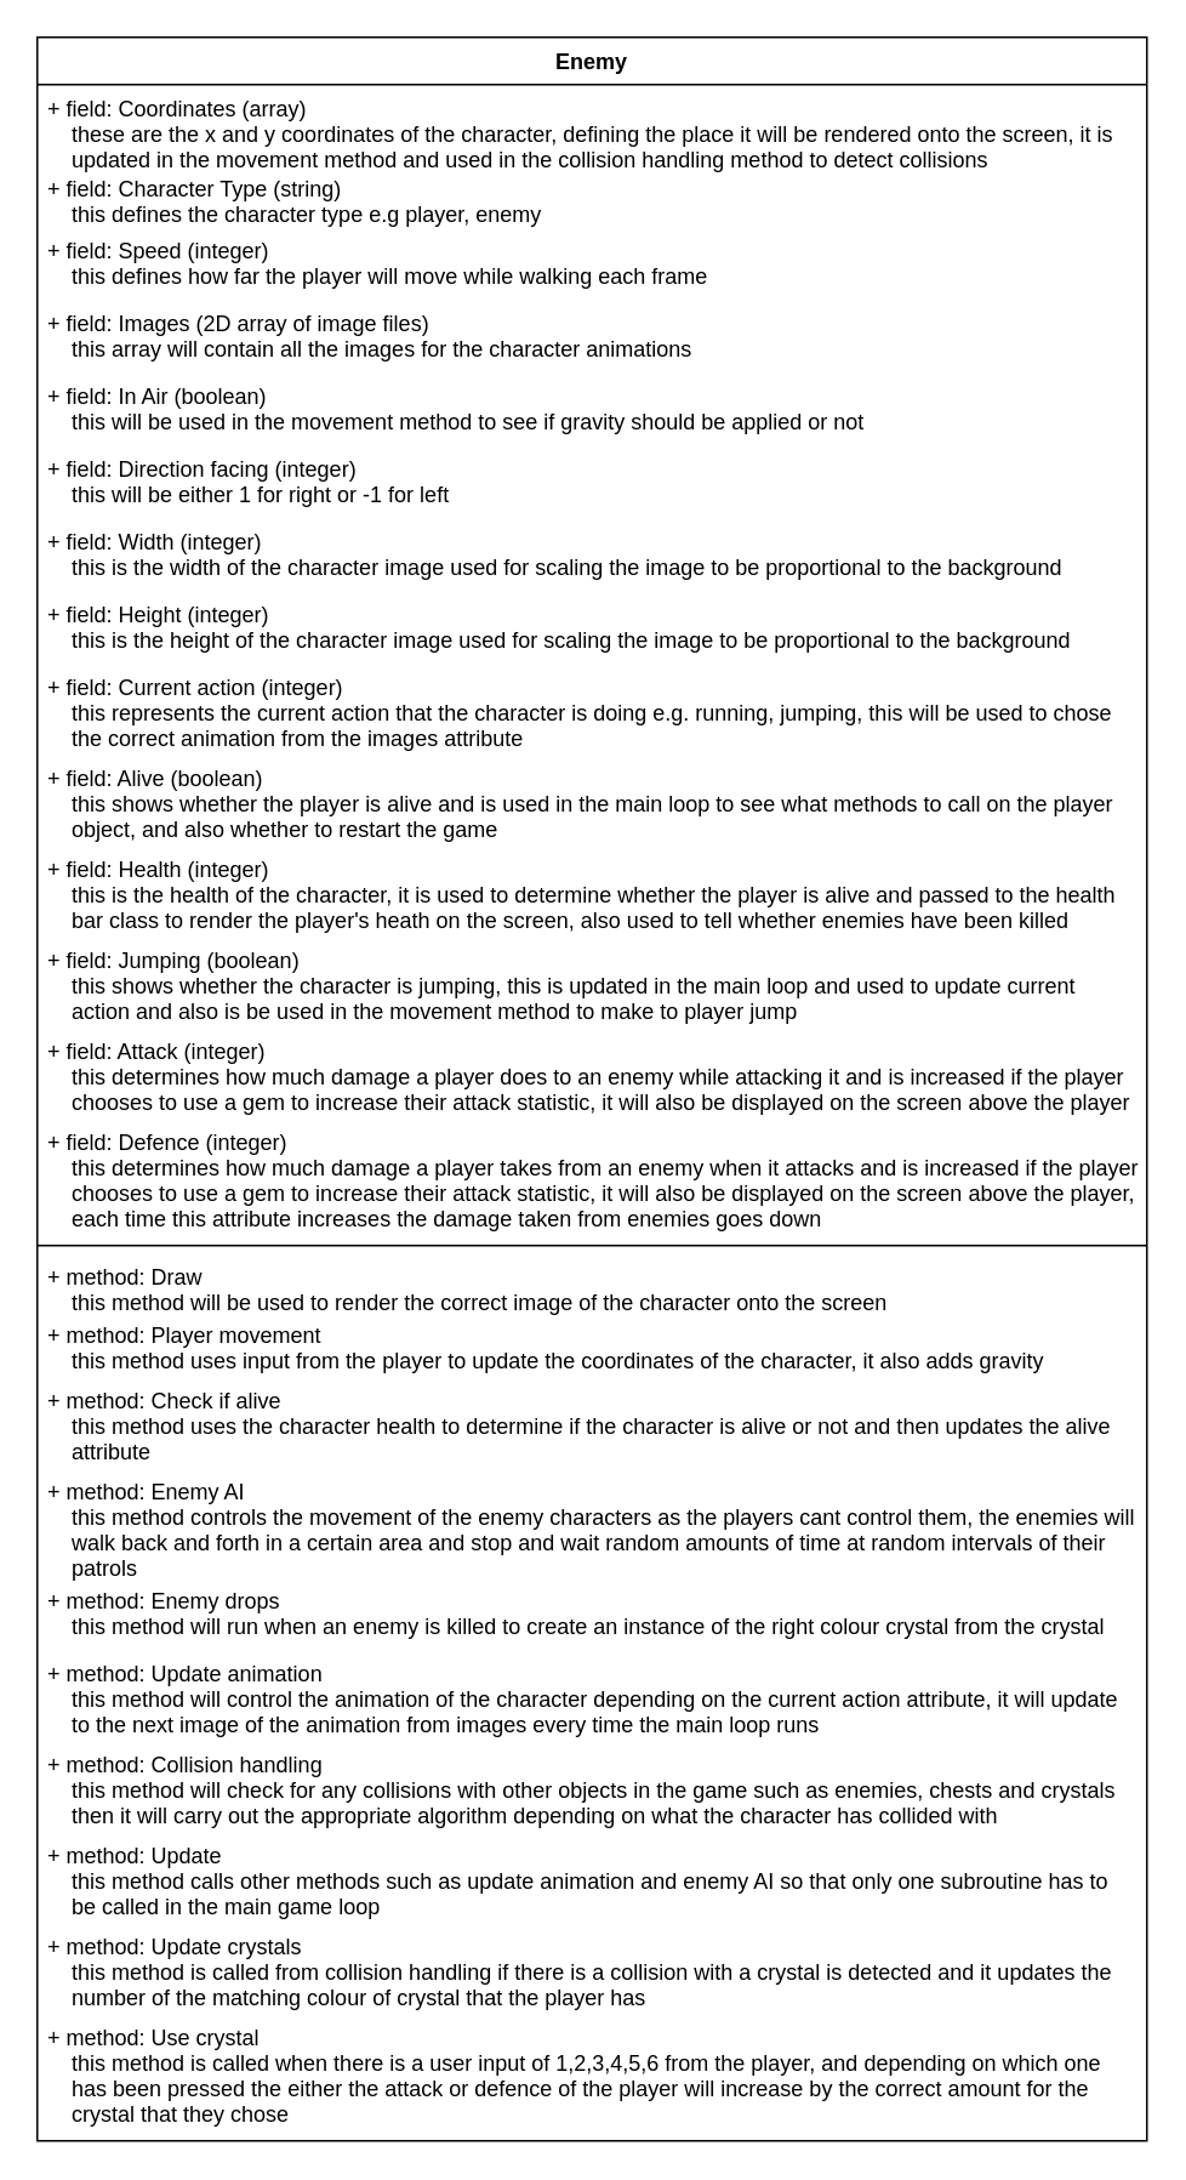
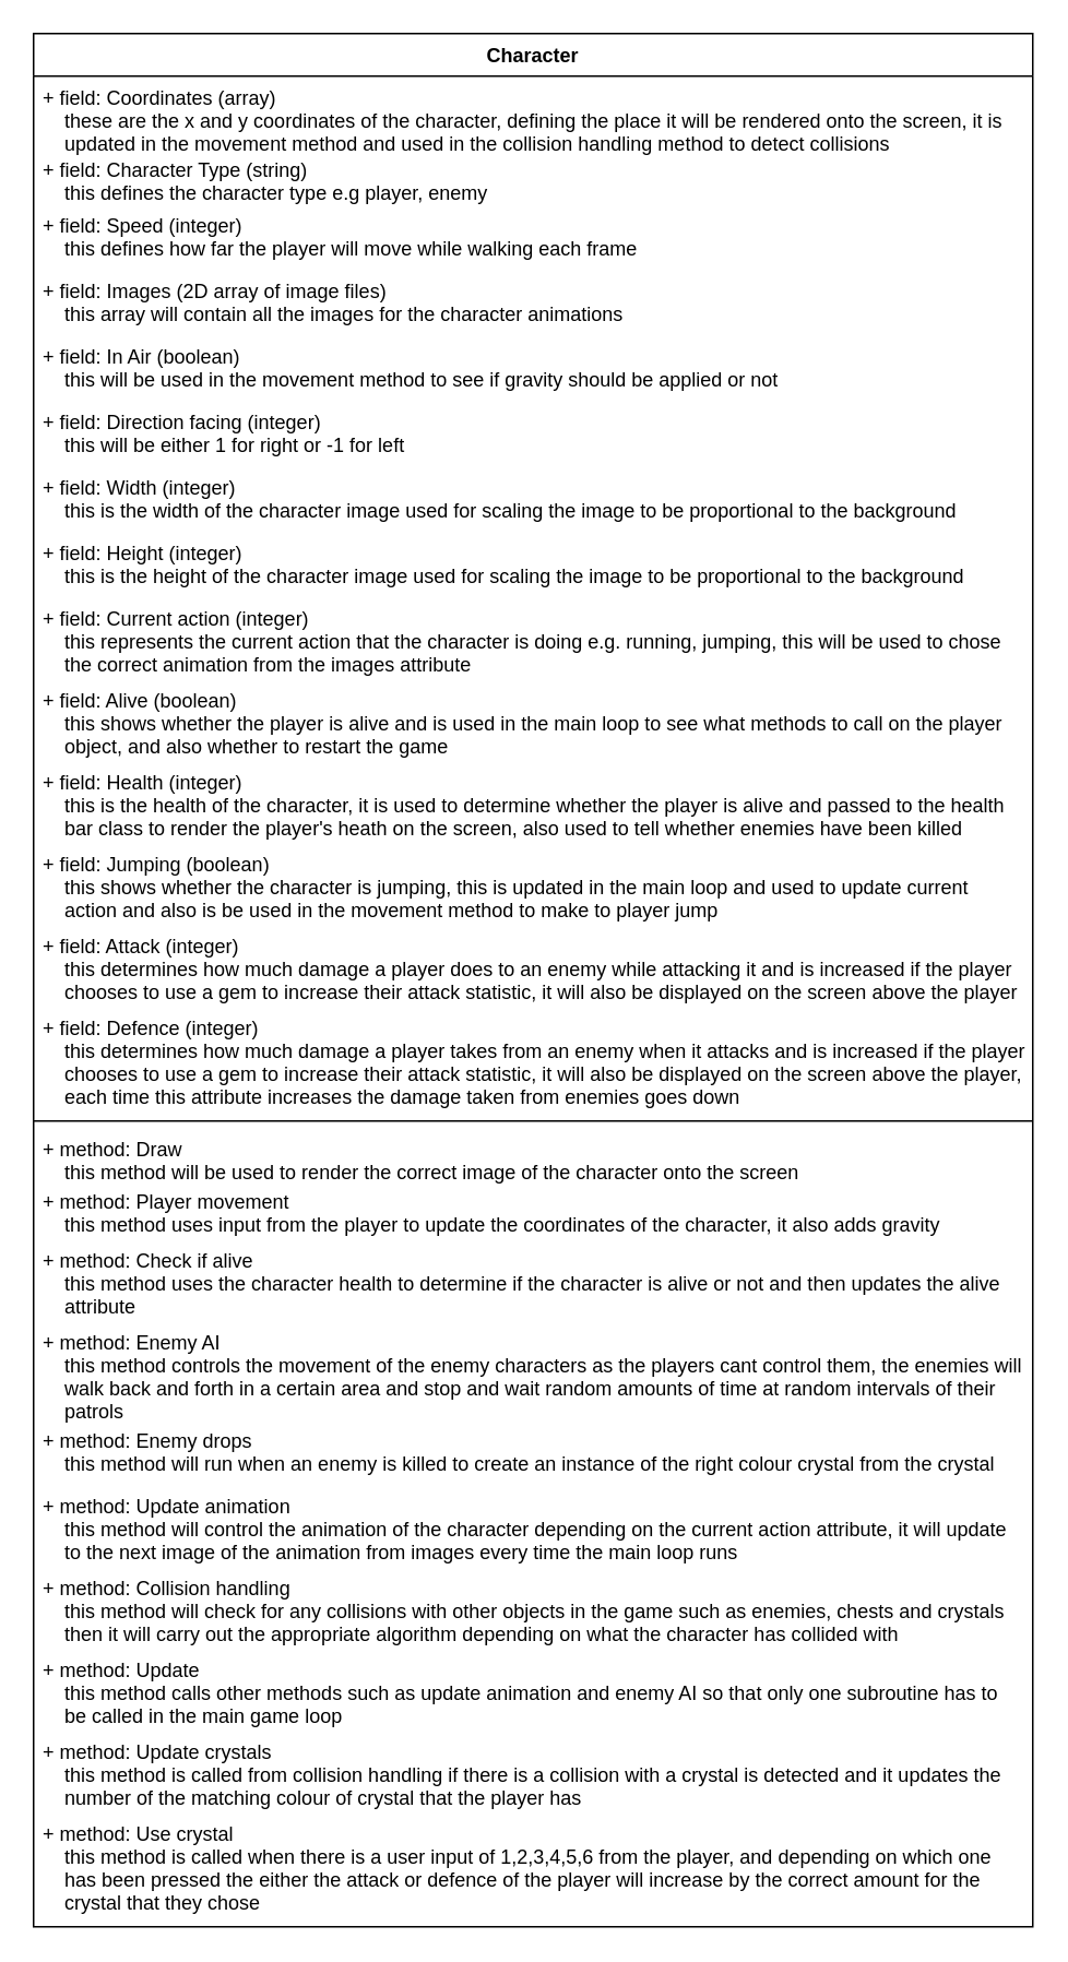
  <mxCell id="0" />
  <mxCell id="1" parent="0" />
- <mxCell id="2" value="Enemy" style="swimlane;fontStyle=1;align=center;verticalAlign=top;childLayout=stackLayout;horizontal=1;startSize=26;horizontalStack=0;resizeParent=1;resizeParentMax=0;resizeLast=0;collapsible=1;marginBottom=0;" parent="1" vertex="1"><mxGeometry x="20" y="20" width="610" height="1156" as="geometry"><mxRectangle x="90" y="90" width="60" height="26" as="alternateBounds" /></mxGeometry></mxCell>
+ <mxCell id="2" value="Character" style="swimlane;fontStyle=1;align=center;verticalAlign=top;childLayout=stackLayout;horizontal=1;startSize=26;horizontalStack=0;resizeParent=1;resizeParentMax=0;resizeLast=0;collapsible=1;marginBottom=0;" parent="1" vertex="1"><mxGeometry x="20" y="20" width="610" height="1156" as="geometry"><mxRectangle x="90" y="90" width="60" height="26" as="alternateBounds" /></mxGeometry></mxCell>
  <mxCell id="3" value="+ field: Coordinates (array)&#10;    these are the x and y coordinates of the character, defining the place it will be rendered onto the screen, it is&#10;    updated in the movement method and used in the collision handling method to detect collisions   " style="text;strokeColor=none;fillColor=none;align=left;verticalAlign=top;spacingLeft=4;spacingRight=4;overflow=hidden;rotatable=0;points=[[0,0.5],[1,0.5]];portConstraint=eastwest;" parent="2" vertex="1"><mxGeometry y="26" width="610" height="44" as="geometry" /></mxCell>
  <mxCell id="4" value="+ field: Character Type (string)&#10;    this defines the character type e.g player, enemy   " style="text;strokeColor=none;fillColor=none;align=left;verticalAlign=top;spacingLeft=4;spacingRight=4;overflow=hidden;rotatable=0;points=[[0,0.5],[1,0.5]];portConstraint=eastwest;" parent="2" vertex="1"><mxGeometry y="70" width="610" height="34" as="geometry" /></mxCell>
  <mxCell id="5" value="+ field: Speed (integer)&#10;    this defines how far the player will move while walking each frame" style="text;strokeColor=none;fillColor=none;align=left;verticalAlign=top;spacingLeft=4;spacingRight=4;overflow=hidden;rotatable=0;points=[[0,0.5],[1,0.5]];portConstraint=eastwest;" parent="2" vertex="1"><mxGeometry y="104" width="610" height="40" as="geometry" /></mxCell>
  <mxCell id="6" value="+ field: Images (2D array of image files)&#10;    this array will contain all the images for the character animations " style="text;strokeColor=none;fillColor=none;align=left;verticalAlign=top;spacingLeft=4;spacingRight=4;overflow=hidden;rotatable=0;points=[[0,0.5],[1,0.5]];portConstraint=eastwest;" parent="2" vertex="1"><mxGeometry y="144" width="610" height="40" as="geometry" /></mxCell>
  <mxCell id="7" value="+ field: In Air (boolean)&#10;    this will be used in the movement method to see if gravity should be applied or not" style="text;strokeColor=none;fillColor=none;align=left;verticalAlign=top;spacingLeft=4;spacingRight=4;overflow=hidden;rotatable=0;points=[[0,0.5],[1,0.5]];portConstraint=eastwest;" parent="2" vertex="1"><mxGeometry y="184" width="610" height="40" as="geometry" /></mxCell>
  <mxCell id="8" value="+ field: Direction facing (integer)&#10;    this will be either 1 for right or -1 for left" style="text;strokeColor=none;fillColor=none;align=left;verticalAlign=top;spacingLeft=4;spacingRight=4;overflow=hidden;rotatable=0;points=[[0,0.5],[1,0.5]];portConstraint=eastwest;" parent="2" vertex="1"><mxGeometry y="224" width="610" height="40" as="geometry" /></mxCell>
  <mxCell id="9" value="+ field: Width (integer)&#10;    this is the width of the character image used for scaling the image to be proportional to the background " style="text;strokeColor=none;fillColor=none;align=left;verticalAlign=top;spacingLeft=4;spacingRight=4;overflow=hidden;rotatable=0;points=[[0,0.5],[1,0.5]];portConstraint=eastwest;" parent="2" vertex="1"><mxGeometry y="264" width="610" height="40" as="geometry" /></mxCell>
  <mxCell id="10" value="+ field: Height (integer)&#10;    this is the height of the character image used for scaling the image to be proportional to the background &#10;" style="text;strokeColor=none;fillColor=none;align=left;verticalAlign=top;spacingLeft=4;spacingRight=4;overflow=hidden;rotatable=0;points=[[0,0.5],[1,0.5]];portConstraint=eastwest;" parent="2" vertex="1"><mxGeometry y="304" width="610" height="40" as="geometry" /></mxCell>
  <mxCell id="11" value="+ field: Current action (integer)&#10;    this represents the current action that the character is doing e.g. running, jumping, this will be used to chose&#10;    the correct animation from the images attribute&#10;" style="text;strokeColor=none;fillColor=none;align=left;verticalAlign=top;spacingLeft=4;spacingRight=4;overflow=hidden;rotatable=0;points=[[0,0.5],[1,0.5]];portConstraint=eastwest;" parent="2" vertex="1"><mxGeometry y="344" width="610" height="50" as="geometry" /></mxCell>
  <mxCell id="12" value="+ field: Alive (boolean)&#10;    this shows whether the player is alive and is used in the main loop to see what methods to call on the player &#10;    object, and also whether to restart the game&#10;" style="text;strokeColor=none;fillColor=none;align=left;verticalAlign=top;spacingLeft=4;spacingRight=4;overflow=hidden;rotatable=0;points=[[0,0.5],[1,0.5]];portConstraint=eastwest;" parent="2" vertex="1"><mxGeometry y="394" width="610" height="50" as="geometry" /></mxCell>
  <mxCell id="13" value="+ field: Health (integer)&#10;    this is the health of the character, it is used to determine whether the player is alive and passed to the health &#10;    bar class to render the player's heath on the screen, also used to tell whether enemies have been killed &#10;" style="text;strokeColor=none;fillColor=none;align=left;verticalAlign=top;spacingLeft=4;spacingRight=4;overflow=hidden;rotatable=0;points=[[0,0.5],[1,0.5]];portConstraint=eastwest;" parent="2" vertex="1"><mxGeometry y="444" width="610" height="50" as="geometry" /></mxCell>
  <mxCell id="14" value="+ field: Jumping (boolean)&#10;    this shows whether the character is jumping, this is updated in the main loop and used to update current &#10;    action and also is be used in the movement method to make to player jump&#10;" style="text;strokeColor=none;fillColor=none;align=left;verticalAlign=top;spacingLeft=4;spacingRight=4;overflow=hidden;rotatable=0;points=[[0,0.5],[1,0.5]];portConstraint=eastwest;" vertex="1" parent="2"><mxGeometry y="494" width="610" height="50" as="geometry" /></mxCell>
  <mxCell id="15" value="+ field: Attack (integer)&#10;    this determines how much damage a player does to an enemy while attacking it and is increased if the player    &#10;    chooses to use a gem to increase their attack statistic, it will also be displayed on the screen above the player&#10;" style="text;strokeColor=none;fillColor=none;align=left;verticalAlign=top;spacingLeft=4;spacingRight=4;overflow=hidden;rotatable=0;points=[[0,0.5],[1,0.5]];portConstraint=eastwest;" vertex="1" parent="2"><mxGeometry y="544" width="610" height="50" as="geometry" /></mxCell>
  <mxCell id="16" value="+ field: Defence (integer)&#10;    this determines how much damage a player takes from an enemy when it attacks and is increased if the player    &#10;    chooses to use a gem to increase their attack statistic, it will also be displayed on the screen above the player,&#10;    each time this attribute increases the damage taken from enemies goes down&#10;" style="text;strokeColor=none;fillColor=none;align=left;verticalAlign=top;spacingLeft=4;spacingRight=4;overflow=hidden;rotatable=0;points=[[0,0.5],[1,0.5]];portConstraint=eastwest;" parent="2" vertex="1"><mxGeometry y="594" width="610" height="66" as="geometry" /></mxCell>
  <mxCell id="17" value="" style="line;strokeWidth=1;fillColor=none;align=left;verticalAlign=middle;spacingTop=-1;spacingLeft=3;spacingRight=3;rotatable=0;labelPosition=right;points=[];portConstraint=eastwest;" parent="2" vertex="1"><mxGeometry y="660" width="610" height="8" as="geometry" /></mxCell>
  <mxCell id="18" value="+ method: Draw&#10;    this method will be used to render the correct image of the character onto the screen" style="text;strokeColor=none;fillColor=none;align=left;verticalAlign=top;spacingLeft=4;spacingRight=4;overflow=hidden;rotatable=0;points=[[0,0.5],[1,0.5]];portConstraint=eastwest;" parent="2" vertex="1"><mxGeometry y="668" width="610" height="32" as="geometry" /></mxCell>
  <mxCell id="19" value="+ method: Player movement&#10;    this method uses input from the player to update the coordinates of the character, it also adds gravity" style="text;strokeColor=none;fillColor=none;align=left;verticalAlign=top;spacingLeft=4;spacingRight=4;overflow=hidden;rotatable=0;points=[[0,0.5],[1,0.5]];portConstraint=eastwest;" parent="2" vertex="1"><mxGeometry y="700" width="610" height="36" as="geometry" /></mxCell>
  <mxCell id="20" value="+ method: Check if alive&#10;    this method uses the character health to determine if the character is alive or not and then updates the alive &#10;    attribute" style="text;strokeColor=none;fillColor=none;align=left;verticalAlign=top;spacingLeft=4;spacingRight=4;overflow=hidden;rotatable=0;points=[[0,0.5],[1,0.5]];portConstraint=eastwest;" parent="2" vertex="1"><mxGeometry y="736" width="610" height="50" as="geometry" /></mxCell>
  <mxCell id="21" value="+ method: Enemy AI&#10;    this method controls the movement of the enemy characters as the players cant control them, the enemies will &#10;    walk back and forth in a certain area and stop and wait random amounts of time at random intervals of their &#10;    patrols" style="text;strokeColor=none;fillColor=none;align=left;verticalAlign=top;spacingLeft=4;spacingRight=4;overflow=hidden;rotatable=0;points=[[0,0.5],[1,0.5]];portConstraint=eastwest;" parent="2" vertex="1"><mxGeometry y="786" width="610" height="60" as="geometry" /></mxCell>
  <mxCell id="22" value="+ method: Enemy drops&#10;    this method will run when an enemy is killed to create an instance of the right colour crystal from the crystal  " style="text;strokeColor=none;fillColor=none;align=left;verticalAlign=top;spacingLeft=4;spacingRight=4;overflow=hidden;rotatable=0;points=[[0,0.5],[1,0.5]];portConstraint=eastwest;" parent="2" vertex="1"><mxGeometry y="846" width="610" height="40" as="geometry" /></mxCell>
  <mxCell id="23" value="+ method: Update animation&#10;    this method will control the animation of the character depending on the current action attribute, it will update &#10;    to the next image of the animation from images every time the main loop runs" style="text;strokeColor=none;fillColor=none;align=left;verticalAlign=top;spacingLeft=4;spacingRight=4;overflow=hidden;rotatable=0;points=[[0,0.5],[1,0.5]];portConstraint=eastwest;" parent="2" vertex="1"><mxGeometry y="886" width="610" height="50" as="geometry" /></mxCell>
  <mxCell id="24" value="+ method: Collision handling&#10;    this method will check for any collisions with other objects in the game such as enemies, chests and crystals&#10;    then it will carry out the appropriate algorithm depending on what the character has collided with" style="text;strokeColor=none;fillColor=none;align=left;verticalAlign=top;spacingLeft=4;spacingRight=4;overflow=hidden;rotatable=0;points=[[0,0.5],[1,0.5]];portConstraint=eastwest;" parent="2" vertex="1"><mxGeometry y="936" width="610" height="50" as="geometry" /></mxCell>
  <mxCell id="25" value="+ method: Update&#10;    this method calls other methods such as update animation and enemy AI so that only one subroutine has to &#10;    be called in the main game loop" style="text;strokeColor=none;fillColor=none;align=left;verticalAlign=top;spacingLeft=4;spacingRight=4;overflow=hidden;rotatable=0;points=[[0,0.5],[1,0.5]];portConstraint=eastwest;" parent="2" vertex="1"><mxGeometry y="986" width="610" height="50" as="geometry" /></mxCell>
  <mxCell id="26" value="+ method: Update crystals&#10;    this method is called from collision handling if there is a collision with a crystal is detected and it updates the&#10;    number of the matching colour of crystal that the player has" style="text;strokeColor=none;fillColor=none;align=left;verticalAlign=top;spacingLeft=4;spacingRight=4;overflow=hidden;rotatable=0;points=[[0,0.5],[1,0.5]];portConstraint=eastwest;" parent="2" vertex="1"><mxGeometry y="1036" width="610" height="50" as="geometry" /></mxCell>
  <mxCell id="27" value="+ method: Use crystal&#10;    this method is called when there is a user input of 1,2,3,4,5,6 from the player, and depending on which one &#10;    has been pressed the either the attack or defence of the player will increase by the correct amount for the &#10;    crystal that they chose" style="text;strokeColor=none;fillColor=none;align=left;verticalAlign=top;spacingLeft=4;spacingRight=4;overflow=hidden;rotatable=0;points=[[0,0.5],[1,0.5]];portConstraint=eastwest;" parent="2" vertex="1"><mxGeometry y="1086" width="610" height="70" as="geometry" /></mxCell>
